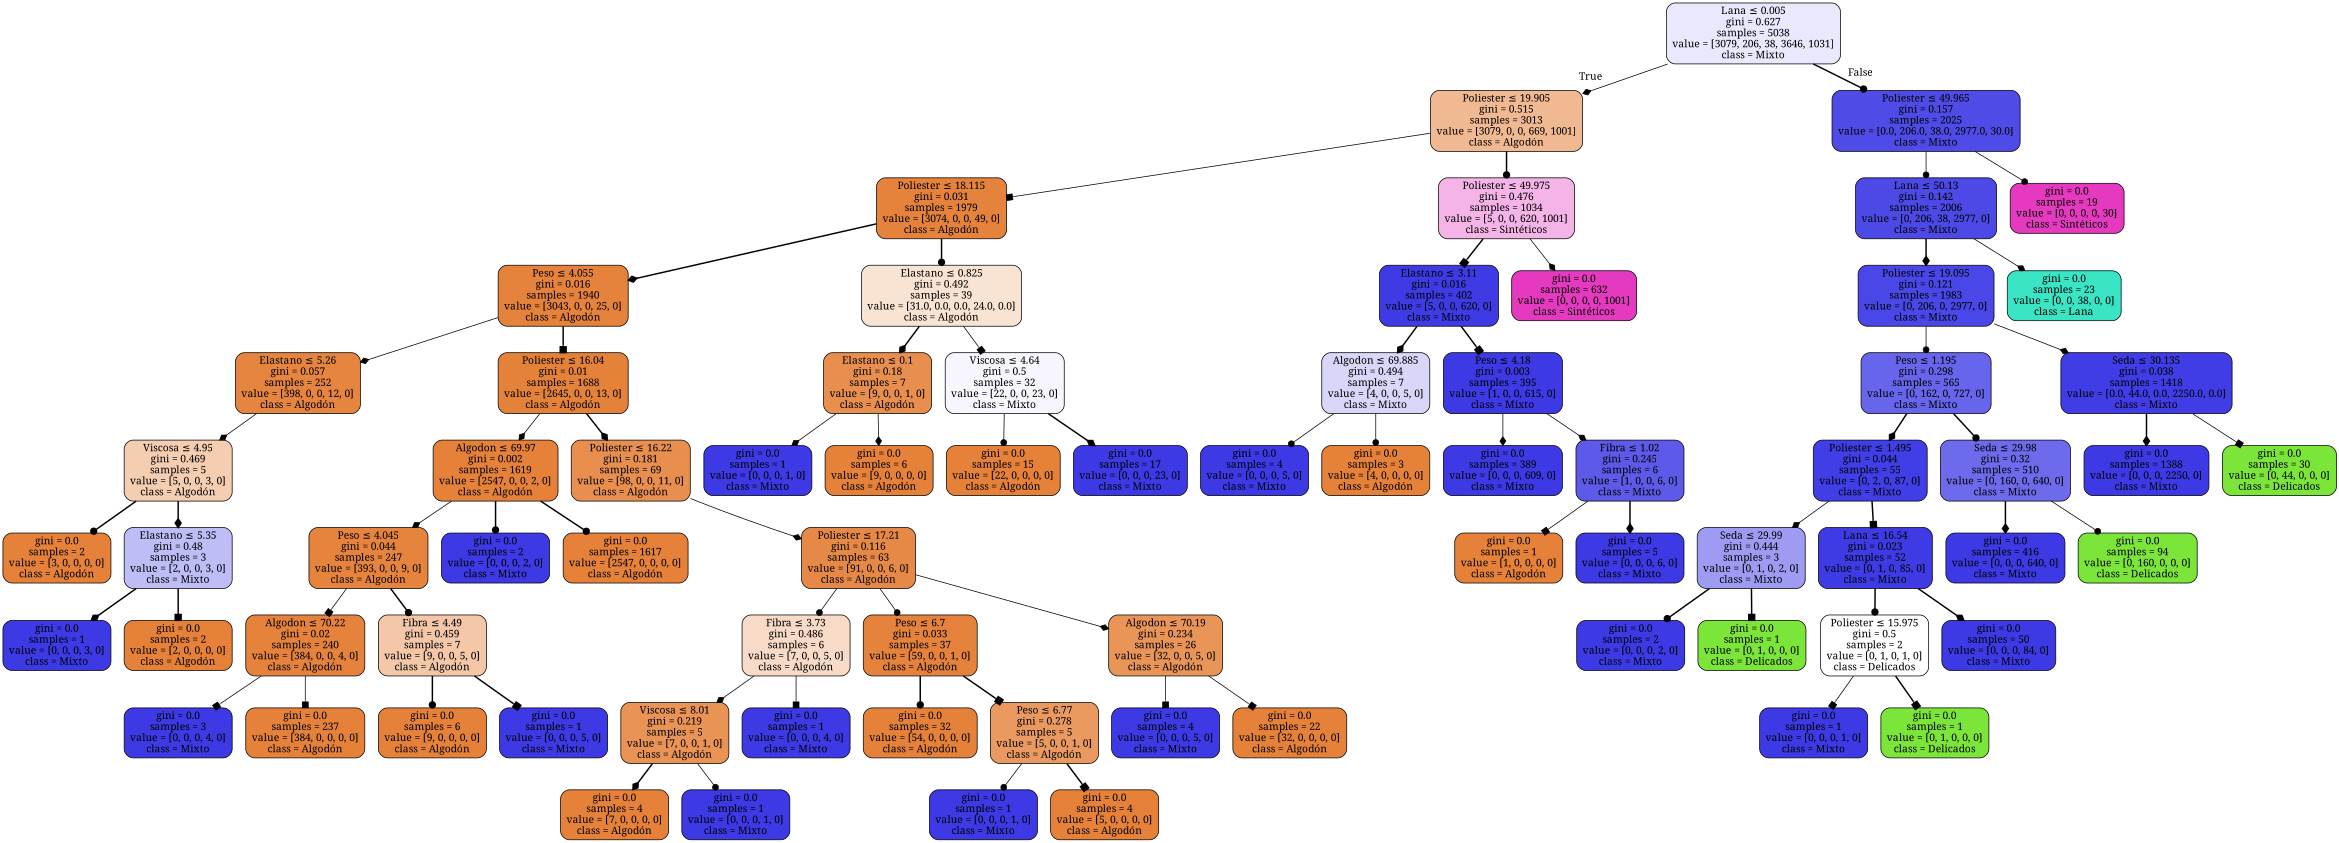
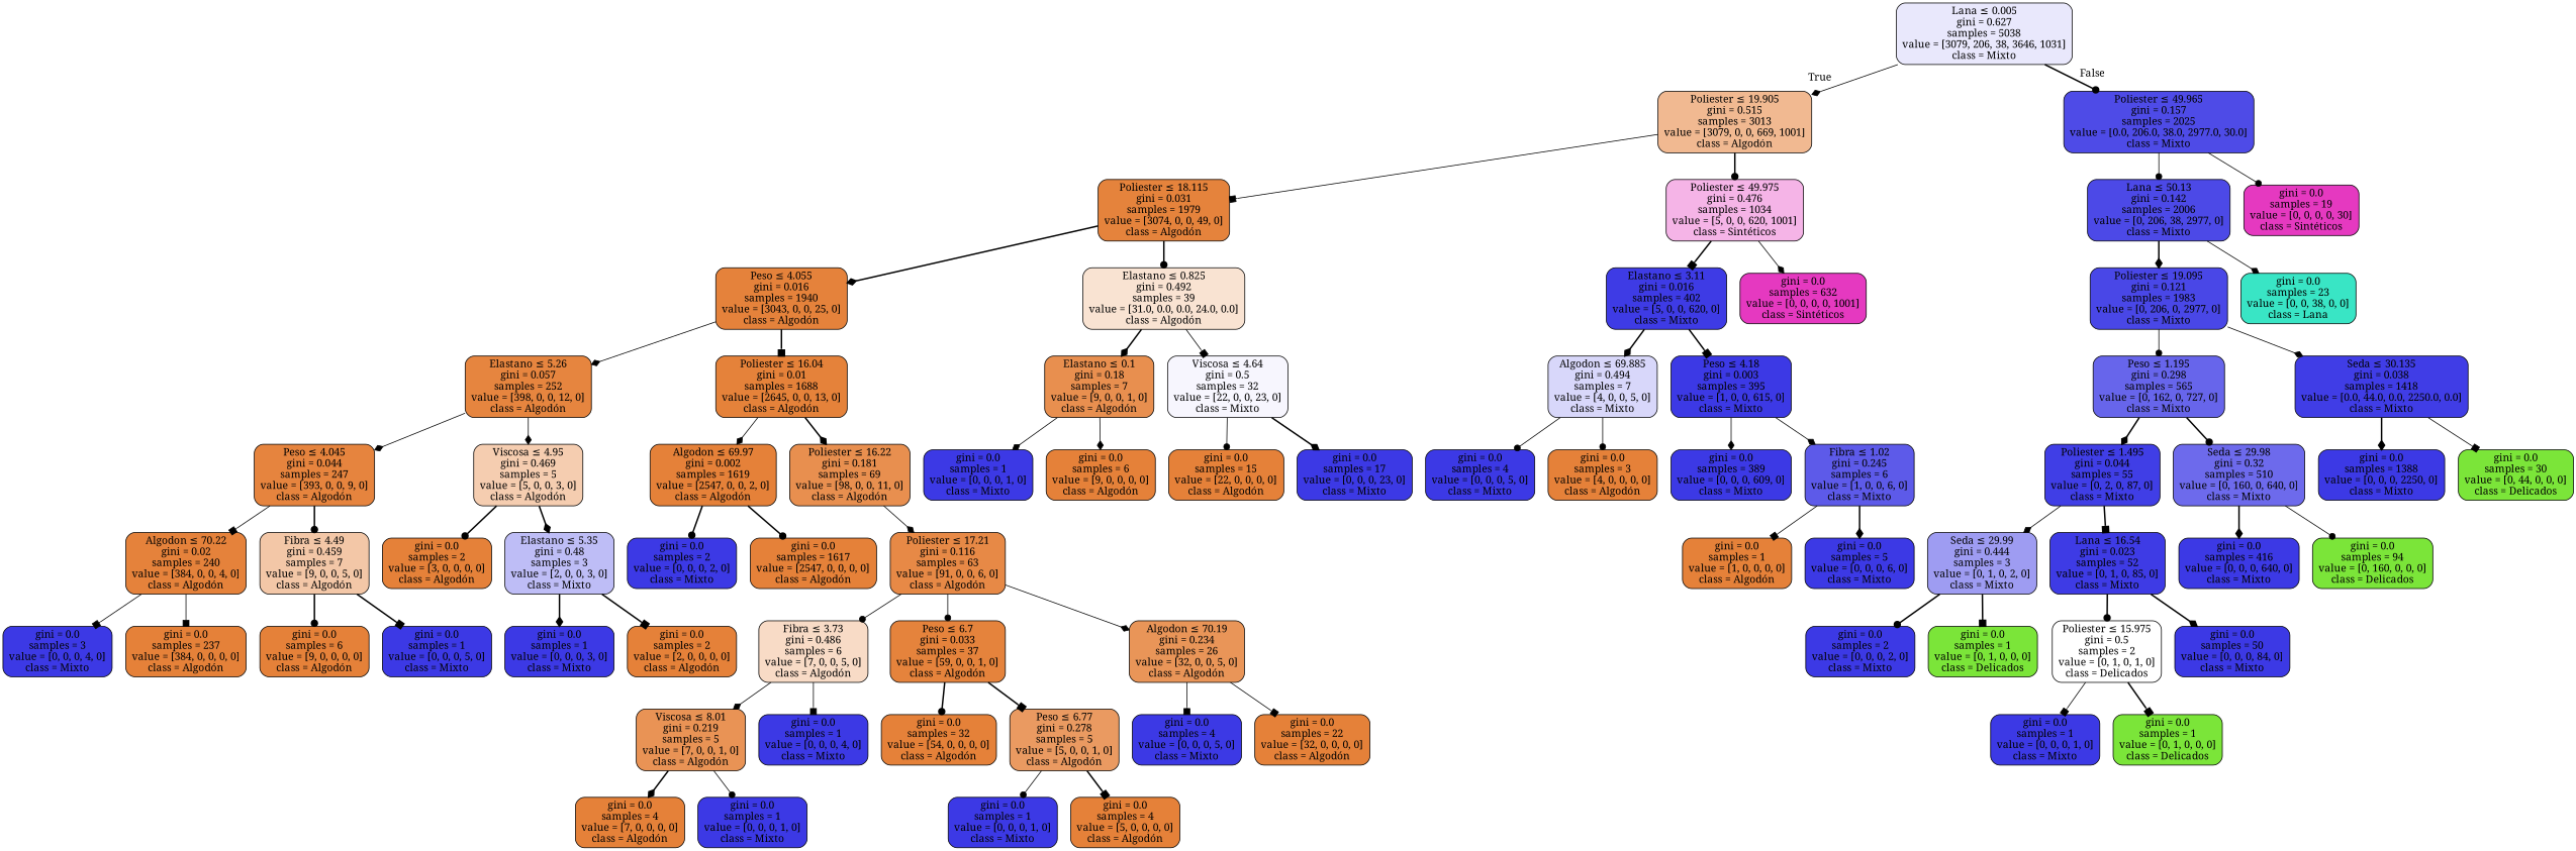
  digraph {
    fontname="Noto Serif"
    node [color=black fillcolor="#3c39e5" fontname="Noto Serif" shape=box style="filled, rounded"]
    edge [arrowhead=diamond fontname="Noto Serif" style=solid]
    n1 [fillcolor="#e9e8fc" label=<Lana &le; 0.005<br/>gini = 0.627<br/>samples = 5038<br/>value = [3079, 206, 38, 3646, 1031]<br/>class = Mixto>]
    n2 [fillcolor="#f1b991" label=<Poliester &le; 19.905<br/>gini = 0.515<br/>samples = 3013<br/>value = [3079, 0, 0, 669, 1001]<br/>class = Algodón>]
    n3 [fillcolor="#4e4be7" label=<Poliester &le; 49.965<br/>gini = 0.157<br/>samples = 2025<br/>value = [0.0, 206.0, 38.0, 2977.0, 30.0]<br/>class = Mixto>]
    n4 [fillcolor="#e5833c" label=<Poliester &le; 18.115<br/>gini = 0.031<br/>samples = 1979<br/>value = [3074, 0, 0, 49, 0]<br/>class = Algodón>]
    n5 [fillcolor="#f5b4e7" label=<Poliester &le; 49.975<br/>gini = 0.476<br/>samples = 1034<br/>value = [5, 0, 0, 620, 1001]<br/>class = Sintéticos>]
    n6 [fillcolor="#4c49e7" label=<Lana &le; 50.13<br/>gini = 0.142<br/>samples = 2006<br/>value = [0, 206, 38, 2977, 0]<br/>class = Mixto>]
    n7 [fillcolor="#e539c0" label=<gini = 0.0<br/>samples = 19<br/>value = [0, 0, 0, 0, 30]<br/>class = Sintéticos>]
    n8 [fillcolor="#e5823b" label=<Peso &le; 4.055<br/>gini = 0.016<br/>samples = 1940<br/>value = [3043, 0, 0, 25, 0]<br/>class = Algodón>]
    n9 [fillcolor="#f9e3d2" label=<Elastano &le; 0.825<br/>gini = 0.492<br/>samples = 39<br/>value = [31.0, 0.0, 0.0, 24.0, 0.0]<br/>class = Algodón>]
    n10 [fillcolor="#3e3be5" label=<Elastano &le; 3.11<br/>gini = 0.016<br/>samples = 402<br/>value = [5, 0, 0, 620, 0]<br/>class = Mixto>]
    n11 [fillcolor="#e539c0" label=<gini = 0.0<br/>samples = 632<br/>value = [0, 0, 0, 0, 1001]<br/>class = Sintéticos>]
    n12 [fillcolor="#e6853f" label=<Elastano &le; 5.26<br/>gini = 0.057<br/>samples = 252<br/>value = [398, 0, 0, 12, 0]<br/>class = Algodón>]
    n13 [fillcolor="#e5823a" label=<Poliester &le; 16.04<br/>gini = 0.01<br/>samples = 1688<br/>value = [2645, 0, 0, 13, 0]<br/>class = Algodón>]
    n14 [fillcolor="#e88f4f" label=<Elastano &le; 0.1<br/>gini = 0.18<br/>samples = 7<br/>value = [9, 0, 0, 1, 0]<br/>class = Algodón>]
    n15 [fillcolor="#f7f6fe" label=<Viscosa &le; 4.64<br/>gini = 0.5<br/>samples = 32<br/>value = [22, 0, 0, 23, 0]<br/>class = Mixto>]
    n16 [fillcolor="#e6843e" label=<Peso &le; 4.045<br/>gini = 0.044<br/>samples = 247<br/>value = [393, 0, 0, 9, 0]<br/>class = Algodón>]
    n17 [fillcolor="#f5cdb0" label=<Viscosa &le; 4.95<br/>gini = 0.469<br/>samples = 5<br/>value = [5, 0, 0, 3, 0]<br/>class = Algodón>]
    n18 [fillcolor="#e58139" label=<Algodon &le; 69.97<br/>gini = 0.002<br/>samples = 1619<br/>value = [2547, 0, 0, 2, 0]<br/>class = Algodón>]
    n19 [fillcolor="#e88f4f" label=<Poliester &le; 16.22<br/>gini = 0.181<br/>samples = 69<br/>value = [98, 0, 0, 11, 0]<br/>class = Algodón>]
    n20 [fillcolor="#e5823b" label=<Algodon &le; 70.22<br/>gini = 0.02<br/>samples = 240<br/>value = [384, 0, 0, 4, 0]<br/>class = Algodón>]
    n21 [fillcolor="#f3c7a7" label=<Fibra &le; 4.49<br/>gini = 0.459<br/>samples = 7<br/>value = [9, 0, 0, 5, 0]<br/>class = Algodón>]
    n22 [fillcolor="#e58139" label=<gini = 0.0<br/>samples = 2<br/>value = [3, 0, 0, 0, 0]<br/>class = Algodón>]
    n23 [fillcolor="#bebdf6" label=<Elastano &le; 5.35<br/>gini = 0.48<br/>samples = 3<br/>value = [2, 0, 0, 3, 0]<br/>class = Mixto>]
    n24 [label=<gini = 0.0<br/>samples = 3<br/>value = [0, 0, 0, 4, 0]<br/>class = Mixto>]
    n25 [fillcolor="#e58139" label=<gini = 0.0<br/>samples = 237<br/>value = [384, 0, 0, 0, 0]<br/>class = Algodón>]
    n26 [fillcolor="#e58139" label=<gini = 0.0<br/>samples = 6<br/>value = [9, 0, 0, 0, 0]<br/>class = Algodón>]
    n27 [label=<gini = 0.0<br/>samples = 1<br/>value = [0, 0, 0, 5, 0]<br/>class = Mixto>]
    n28 [label=<gini = 0.0<br/>samples = 1<br/>value = [0, 0, 0, 3, 0]<br/>class = Mixto>]
    n29 [fillcolor="#e58139" label=<gini = 0.0<br/>samples = 2<br/>value = [2, 0, 0, 0, 0]<br/>class = Algodón>]
    n30 [label=<gini = 0.0<br/>samples = 2<br/>value = [0, 0, 0, 2, 0]<br/>class = Mixto>]
    n31 [fillcolor="#e58139" label=<gini = 0.0<br/>samples = 1617<br/>value = [2547, 0, 0, 0, 0]<br/>class = Algodón>]
    n32 [fillcolor="#e78946" label=<Poliester &le; 17.21<br/>gini = 0.116<br/>samples = 63<br/>value = [91, 0, 0, 6, 0]<br/>class = Algodón>]
    n33 [fillcolor="#f8dbc6" label=<Fibra &le; 3.73<br/>gini = 0.486<br/>samples = 6<br/>value = [7, 0, 0, 5, 0]<br/>class = Algodón>]
    n34 [fillcolor="#e99355" label=<Viscosa &le; 8.01<br/>gini = 0.219<br/>samples = 5<br/>value = [7, 0, 0, 1, 0]<br/>class = Algodón>]
    n35 [label=<gini = 0.0<br/>samples = 1<br/>value = [0, 0, 0, 4, 0]<br/>class = Mixto>]
    n36 [fillcolor="#e5833c" label=<Peso &le; 6.7<br/>gini = 0.033<br/>samples = 37<br/>value = [59, 0, 0, 1, 0]<br/>class = Algodón>]
    n37 [fillcolor="#e99558" label=<Algodon &le; 70.19<br/>gini = 0.234<br/>samples = 26<br/>value = [32, 0, 0, 5, 0]<br/>class = Algodón>]
    n38 [fillcolor="#e58139" label=<gini = 0.0<br/>samples = 4<br/>value = [7, 0, 0, 0, 0]<br/>class = Algodón>]
    n39 [label=<gini = 0.0<br/>samples = 1<br/>value = [0, 0, 0, 1, 0]<br/>class = Mixto>]
    n40 [fillcolor="#e58139" label=<gini = 0.0<br/>samples = 32<br/>value = [54, 0, 0, 0, 0]<br/>class = Algodón>]
    n41 [fillcolor="#ea9a61" label=<Peso &le; 6.77<br/>gini = 0.278<br/>samples = 5<br/>value = [5, 0, 0, 1, 0]<br/>class = Algodón>]
    n42 [label=<gini = 0.0<br/>samples = 4<br/>value = [0, 0, 0, 5, 0]<br/>class = Mixto>]
    n43 [fillcolor="#e58139" label=<gini = 0.0<br/>samples = 22<br/>value = [32, 0, 0, 0, 0]<br/>class = Algodón>]
    n44 [label=<gini = 0.0<br/>samples = 1<br/>value = [0, 0, 0, 1, 0]<br/>class = Mixto>]
    n45 [fillcolor="#e58139" label=<gini = 0.0<br/>samples = 4<br/>value = [5, 0, 0, 0, 0]<br/>class = Algodón>]
    n46 [label=<gini = 0.0<br/>samples = 1<br/>value = [0, 0, 0, 1, 0]<br/>class = Mixto>]
    n47 [fillcolor="#e58139" label=<gini = 0.0<br/>samples = 6<br/>value = [9, 0, 0, 0, 0]<br/>class = Algodón>]
    n48 [fillcolor="#e58139" label=<gini = 0.0<br/>samples = 15<br/>value = [22, 0, 0, 0, 0]<br/>class = Algodón>]
    n49 [label=<gini = 0.0<br/>samples = 17<br/>value = [0, 0, 0, 23, 0]<br/>class = Mixto>]
    n50 [fillcolor="#d8d7fa" label=<Algodon &le; 69.885<br/>gini = 0.494<br/>samples = 7<br/>value = [4, 0, 0, 5, 0]<br/>class = Mixto>]
    n51 [label=<Peso &le; 4.18<br/>gini = 0.003<br/>samples = 395<br/>value = [1, 0, 0, 615, 0]<br/>class = Mixto>]
    n52 [label=<gini = 0.0<br/>samples = 4<br/>value = [0, 0, 0, 5, 0]<br/>class = Mixto>]
    n53 [fillcolor="#e58139" label=<gini = 0.0<br/>samples = 3<br/>value = [4, 0, 0, 0, 0]<br/>class = Algodón>]
    n54 [label=<gini = 0.0<br/>samples = 389<br/>value = [0, 0, 0, 609, 0]<br/>class = Mixto>]
    n55 [fillcolor="#5d5ae9" label=<Fibra &le; 1.02<br/>gini = 0.245<br/>samples = 6<br/>value = [1, 0, 0, 6, 0]<br/>class = Mixto>]
    n56 [fillcolor="#e58139" label=<gini = 0.0<br/>samples = 1<br/>value = [1, 0, 0, 0, 0]<br/>class = Algodón>]
    n57 [label=<gini = 0.0<br/>samples = 5<br/>value = [0, 0, 0, 6, 0]<br/>class = Mixto>]
    n58 [fillcolor="#4947e7" label=<Poliester &le; 19.095<br/>gini = 0.121<br/>samples = 1983<br/>value = [0, 206, 0, 2977, 0]<br/>class = Mixto>]
    n59 [fillcolor="#39e5c5" label=<gini = 0.0<br/>samples = 23<br/>value = [0, 0, 38, 0, 0]<br/>class = Lana>]
    n60 [fillcolor="#6765eb" label=<Peso &le; 1.195<br/>gini = 0.298<br/>samples = 565<br/>value = [0, 162, 0, 727, 0]<br/>class = Mixto>]
    n61 [fillcolor="#403de6" label=<Seda &le; 30.135<br/>gini = 0.038<br/>samples = 1418<br/>value = [0.0, 44.0, 0.0, 2250.0, 0.0]<br/>class = Mixto>]
    n62 [fillcolor="#403ee6" label=<Poliester &le; 1.495<br/>gini = 0.044<br/>samples = 55<br/>value = [0, 2, 0, 87, 0]<br/>class = Mixto>]
    n63 [fillcolor="#6d6aec" label=<Seda &le; 29.98<br/>gini = 0.32<br/>samples = 510<br/>value = [0, 160, 0, 640, 0]<br/>class = Mixto>]
    n64 [label=<gini = 0.0<br/>samples = 1388<br/>value = [0, 0, 0, 2250, 0]<br/>class = Mixto>]
    n65 [fillcolor="#7be539" label=<gini = 0.0<br/>samples = 30<br/>value = [0, 44, 0, 0, 0]<br/>class = Delicados>]
    n66 [fillcolor="#9e9cf2" label=<Seda &le; 29.99<br/>gini = 0.444<br/>samples = 3<br/>value = [0, 1, 0, 2, 0]<br/>class = Mixto>]
    n67 [fillcolor="#3e3be5" label=<Lana &le; 16.54<br/>gini = 0.023<br/>samples = 52<br/>value = [0, 1, 0, 85, 0]<br/>class = Mixto>]
    n68 [label=<gini = 0.0<br/>samples = 416<br/>value = [0, 0, 0, 640, 0]<br/>class = Mixto>]
    n69 [fillcolor="#7be539" label=<gini = 0.0<br/>samples = 94<br/>value = [0, 160, 0, 0, 0]<br/>class = Delicados>]
    n70 [label=<gini = 0.0<br/>samples = 2<br/>value = [0, 0, 0, 2, 0]<br/>class = Mixto>]
    n71 [fillcolor="#7be539" label=<gini = 0.0<br/>samples = 1<br/>value = [0, 1, 0, 0, 0]<br/>class = Delicados>]
    n72 [fillcolor="#ffffff" label=<Poliester &le; 15.975<br/>gini = 0.5<br/>samples = 2<br/>value = [0, 1, 0, 1, 0]<br/>class = Delicados>]
    n73 [label=<gini = 0.0<br/>samples = 50<br/>value = [0, 0, 0, 84, 0]<br/>class = Mixto>]
    n74 [label=<gini = 0.0<br/>samples = 1<br/>value = [0, 0, 0, 1, 0]<br/>class = Mixto>]
    n75 [fillcolor="#7be539" label=<gini = 0.0<br/>samples = 1<br/>value = [0, 1, 0, 0, 0]<br/>class = Delicados>]
    n1 -> n2 [headlabel=True labelangle=45 labeldistance=2.5]
    n1 -> n3 [arrowhead=dot headlabel=False labelangle=-45 labeldistance=2.5 style=bold]
    n2 -> n4 [arrowhead=box]
    n2 -> n5 [arrowhead=dot style=bold]
    n3 -> n6 [arrowhead=dot]
    n3 -> n7 [arrowhead=dot]
    n4 -> n8 [style=bold]
    n4 -> n9 [arrowhead=dot style=bold]
    n5 -> n10 [arrowhead=box style=bold]
    n5 -> n11
    n6 -> n58 [style=bold]
    n6 -> n59
    n8 -> n12
    n8 -> n13 [arrowhead=box style=bold]
    n9 -> n14 [style=bold]
    n9 -> n15 [arrowhead=box]
    n10 -> n50 [style=bold]
    n10 -> n51 [arrowhead=box style=bold]
-   n18 -> n16
+   n12 -> n16
    n12 -> n17
    n13 -> n18
    n13 -> n19 [style=bold]
    n14 -> n46
    n14 -> n47
    n15 -> n48 [arrowhead=dot]
    n15 -> n49 [style=bold]
    n16 -> n20 [arrowhead=box]
    n16 -> n21 [arrowhead=dot style=bold]
    n17 -> n22 [arrowhead=dot style=bold]
    n17 -> n23 [style=bold]
    n18 -> n30 [arrowhead=dot style=bold]
    n18 -> n31 [arrowhead=dot style=bold]
    n19 -> n32
    n20 -> n24 [arrowhead=box]
    n20 -> n25 [arrowhead=box]
    n21 -> n26 [arrowhead=dot style=bold]
    n21 -> n27 [arrowhead=box style=bold]
    n23 -> n28 [style=bold]
    n23 -> n29 [arrowhead=box style=bold]
    n32 -> n33 [arrowhead=dot]
    n32 -> n36 [arrowhead=dot]
    n32 -> n37
    n33 -> n34
    n33 -> n35 [arrowhead=box]
    n34 -> n38 [style=bold]
    n34 -> n39 [arrowhead=dot]
    n36 -> n40 [arrowhead=dot style=bold]
    n36 -> n41 [arrowhead=box style=bold]
    n37 -> n42 [arrowhead=box]
    n37 -> n43 [arrowhead=box]
    n41 -> n44 [arrowhead=dot]
    n41 -> n45 [arrowhead=box style=bold]
    n50 -> n52 [arrowhead=dot]
    n50 -> n53 [arrowhead=dot]
    n51 -> n54
    n51 -> n55
    n55 -> n56 [arrowhead=box]
    n55 -> n57 [style=bold]
    n58 -> n60 [arrowhead=dot]
    n58 -> n61
    n60 -> n62 [style=bold]
    n60 -> n63 [arrowhead=dot style=bold]
    n61 -> n64 [style=bold]
    n61 -> n65 [arrowhead=box]
    n62 -> n66
    n62 -> n67 [arrowhead=box style=bold]
    n63 -> n68 [style=bold]
    n63 -> n69 [arrowhead=dot]
    n66 -> n70 [arrowhead=dot style=bold]
    n66 -> n71 [arrowhead=box style=bold]
    n67 -> n72 [arrowhead=dot style=bold]
    n67 -> n73 [style=bold]
    n72 -> n74 [arrowhead=box]
    n72 -> n75 [arrowhead=box style=bold]
  }
